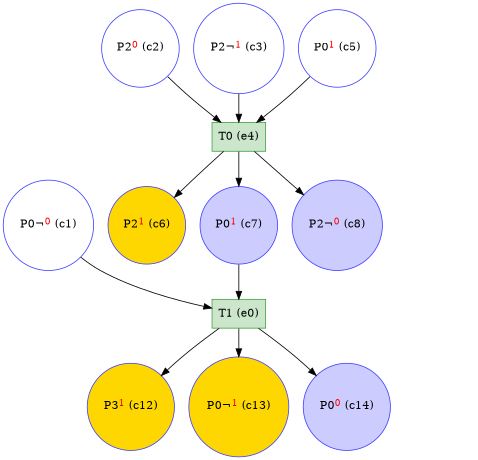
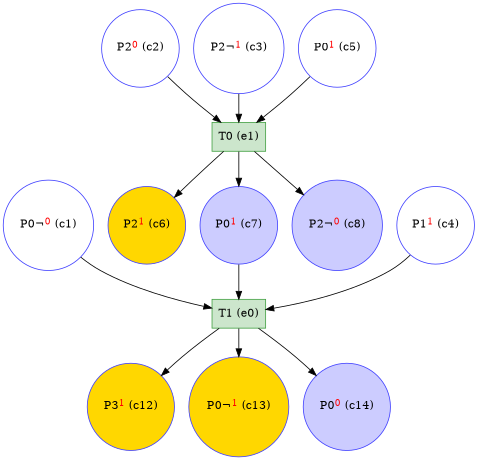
  digraph {
    node [color="#4040ff" fillcolor=transparent shape=circle style=filled]
    n1 [label=<P0¬<FONT COLOR="red"><SUP>0</SUP></FONT>&nbsp;(c1)>]
    n2 [color="#409f40" fillcolor="#cce6cc" label="T1 (e0)" shape=box]
    n3 [fillcolor=gold label=<P3<FONT COLOR="red"><SUP>1</SUP></FONT>&nbsp;(c12)>]
    n4 [fillcolor=gold label=<P0¬<FONT COLOR="red"><SUP>1</SUP></FONT>&nbsp;(c13)>]
    n5 [fillcolor="#ccccff" label=<P0<FONT COLOR="red"><SUP>0</SUP></FONT>&nbsp;(c14)>]
    n6 [label=<P2<FONT COLOR="red"><SUP>0</SUP></FONT>&nbsp;(c2)>]
-   n7 [color="#409f40" fillcolor="#cce6cc" label="T0 (e4)" shape=box]
+   n7 [color="#409f40" fillcolor="#cce6cc" label="T0 (e1)" shape=box]
    n8 [fillcolor=gold label=<P2<FONT COLOR="red"><SUP>1</SUP></FONT>&nbsp;(c6)>]
    n9 [fillcolor="#ccccff" label=<P0<FONT COLOR="red"><SUP>1</SUP></FONT>&nbsp;(c7)>]
    n10 [fillcolor="#ccccff" label=<P2¬<FONT COLOR="red"><SUP>0</SUP></FONT>&nbsp;(c8)>]
    n11 [label=<P2¬<FONT COLOR="red"><SUP>1</SUP></FONT>&nbsp;(c3)>]
+   n12 [label=<P1<FONT COLOR="red"><SUP>1</SUP></FONT>&nbsp;(c4)>]
    n13 [label=<P0<FONT COLOR="red"><SUP>1</SUP></FONT>&nbsp;(c5)>]
    n1 -> n2
    n2 -> n3
    n2 -> n4
    n2 -> n5
    n6 -> n7
    n7 -> n8
    n7 -> n9
    n7 -> n10
    n9 -> n2
    n11 -> n7
+   n12 -> n2
    n13 -> n7
  }
